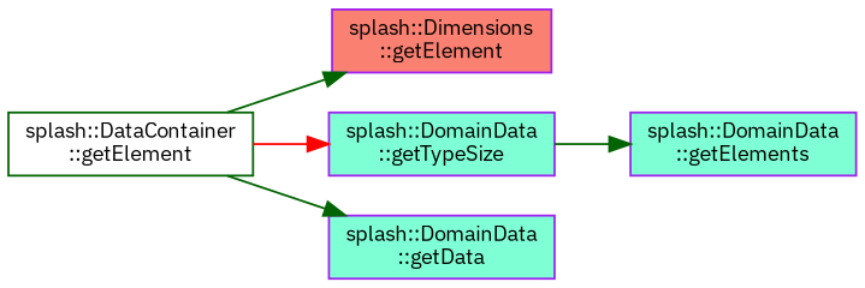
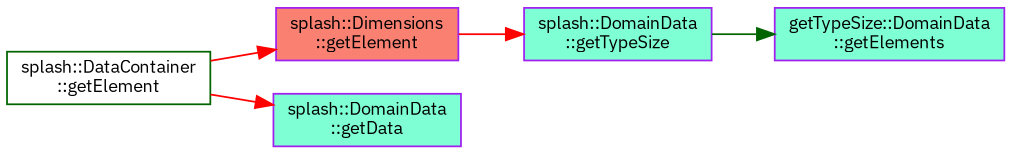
  digraph {
    fontname="IBM Plex Sans"
    rankdir=LR
    node [color=purple fillcolor=aquamarine fontname="IBM Plex Sans" fontsize=10 shape=record style=filled]
    edge [color=darkgreen fontname="IBM Plex Sans" fontsize=10 labelfontname=FreeSans labelfontsize=10 style=solid]
    n1 [color=darkgreen fillcolor=white fontcolor=black height=0.2 label="splash::DataContainer\l::getElement" width=0.4]
    n2 [fillcolor=salmon height=0.2 label="splash::Dimensions\l::getElement" width=0.4]
    n3 [height=0.2 label="splash::DomainData\l::getTypeSize" width=0.4]
    n4 [height=0.2 label="splash::DomainData\l::getData" width=0.4]
-   n5 [height=0.2 label="splash::DomainData\l::getElements" width=0.4]
-   n1 -> n2
-   n1 -> n3 [color=red]
-   n1 -> n4
+   n5 [height=0.2 label="getTypeSize::DomainData\l::getElements" width=0.4]
+   n1 -> n2 [color=red]
+   n2 -> n3 [color=red]
+   n1 -> n4 [color=red]
    n3 -> n5
  }
